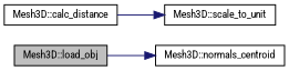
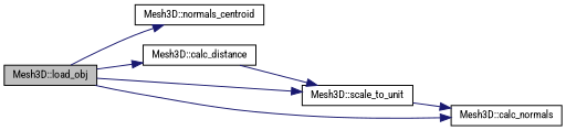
  digraph {
    fontname="Roboto Condensed"
    rankdir=LR
    node [color=black fillcolor=white fontname="Roboto Condensed" fontsize=10 shape=record style=filled]
    edge [color=midnightblue fontname="Roboto Condensed" fontsize=10 labelfontname=Helvetica labelfontsize=10 style=solid]
    n1 [fillcolor=grey75 fontcolor=black height=0.2 label="Mesh3D::load_obj" width=0.4]
    n2 [height=0.2 label="Mesh3D::normals_centroid" width=0.4]
    n3 [height=0.2 label="Mesh3D::calc_distance" width=0.4]
+   n4 [height=0.2 label="Mesh3D::calc_normals" width=0.4]
    n5 [height=0.2 label="Mesh3D::scale_to_unit" width=0.4]
    n1 -> n2
+   n1 -> n3
+   n1 -> n4
+   n1 -> n5
    n3 -> n5
+   n5 -> n4
  }
